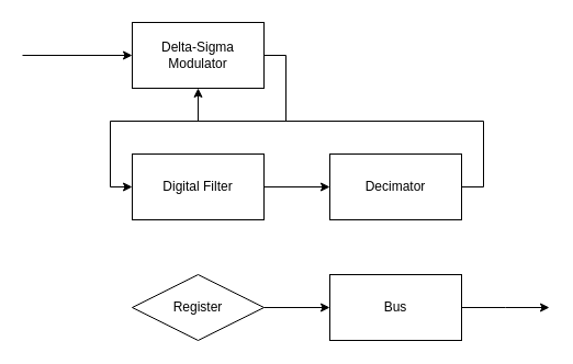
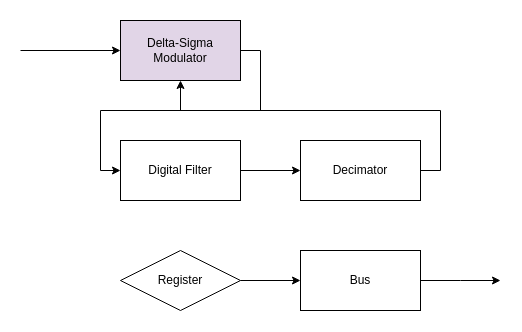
  <mxCell id="0" />
  <mxCell id="1" parent="0" />
  <mxCell id="2" style="edgeStyle=orthogonalEdgeStyle;rounded=0;orthogonalLoop=1;jettySize=auto;html=1;exitX=1;exitY=0.5;exitDx=0;exitDy=0;entryX=0;entryY=0.5;entryDx=0;entryDy=0;" edge="1" parent="1" source="3" target="5"><mxGeometry relative="1" as="geometry" /></mxCell>
- <mxCell id="3" value="Delta-Sigma Modulator" style="rounded=0;whiteSpace=wrap;html=1;" vertex="1" parent="1"><mxGeometry x="120" y="20" width="120" height="60" as="geometry" /></mxCell>
+ <mxCell id="3" value="Delta-Sigma Modulator" style="rounded=0;whiteSpace=wrap;html=1;fillColor=#e1d5e7;" vertex="1" parent="1"><mxGeometry x="120" y="20" width="120" height="60" as="geometry" /></mxCell>
  <mxCell id="4" style="edgeStyle=orthogonalEdgeStyle;rounded=0;orthogonalLoop=1;jettySize=auto;html=1;exitX=1;exitY=0.5;exitDx=0;exitDy=0;entryX=0;entryY=0.5;entryDx=0;entryDy=0;" edge="1" parent="1" source="5" target="7"><mxGeometry relative="1" as="geometry" /></mxCell>
  <mxCell id="5" value="Digital Filter" style="rounded=0;whiteSpace=wrap;html=1;" vertex="1" parent="1"><mxGeometry x="120" y="140" width="120" height="60" as="geometry" /></mxCell>
  <mxCell id="6" style="edgeStyle=orthogonalEdgeStyle;rounded=0;orthogonalLoop=1;jettySize=auto;html=1;exitX=1;exitY=0.5;exitDx=0;exitDy=0;" edge="1" parent="1" source="7" target="3"><mxGeometry relative="1" as="geometry" /></mxCell>
  <mxCell id="7" value="Decimator" style="rounded=0;whiteSpace=wrap;html=1;" vertex="1" parent="1"><mxGeometry x="300" y="140" width="120" height="60" as="geometry" /></mxCell>
  <mxCell id="8" style="edgeStyle=orthogonalEdgeStyle;rounded=0;orthogonalLoop=1;jettySize=auto;html=1;exitX=1;exitY=0.5;exitDx=0;exitDy=0;entryX=0;entryY=0.5;entryDx=0;entryDy=0;" edge="1" parent="1" source="9" target="11"><mxGeometry relative="1" as="geometry" /></mxCell>
  <mxCell id="9" value="Register" style="rhombus;whiteSpace=wrap;html=1;" vertex="1" parent="1"><mxGeometry x="120" y="250" width="120" height="60" as="geometry" /></mxCell>
  <mxCell id="10" style="edgeStyle=orthogonalEdgeStyle;rounded=0;orthogonalLoop=1;jettySize=auto;html=1;exitX=1;exitY=0.5;exitDx=0;exitDy=0;" edge="1" parent="1" source="11"><mxGeometry relative="1" as="geometry"><mxPoint x="500" y="280" as="targetPoint" /></mxGeometry></mxCell>
  <mxCell id="11" value="Bus" style="rounded=0;whiteSpace=wrap;html=1;" vertex="1" parent="1"><mxGeometry x="300" y="250" width="120" height="60" as="geometry" /></mxCell>
  <mxCell id="12" value="" style="endArrow=classic;html=1;rounded=0;entryX=0;entryY=0.5;entryDx=0;entryDy=0;" edge="1" parent="1" target="3"><mxGeometry width="50" height="50" relative="1" as="geometry"><mxPoint x="20" y="50" as="sourcePoint" /><mxPoint x="310" y="170" as="targetPoint" /></mxGeometry></mxCell>
